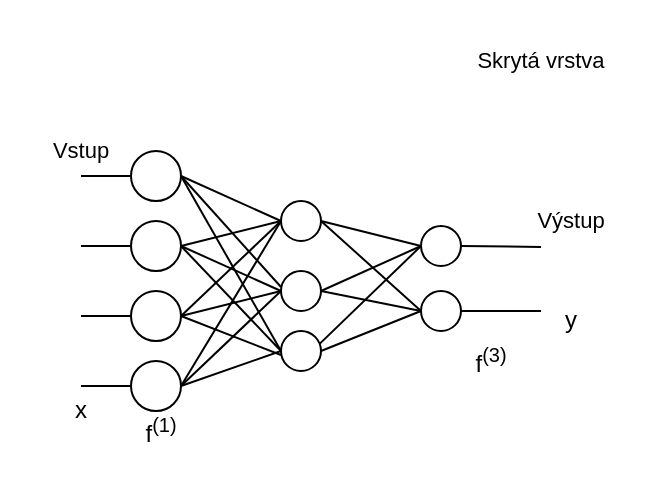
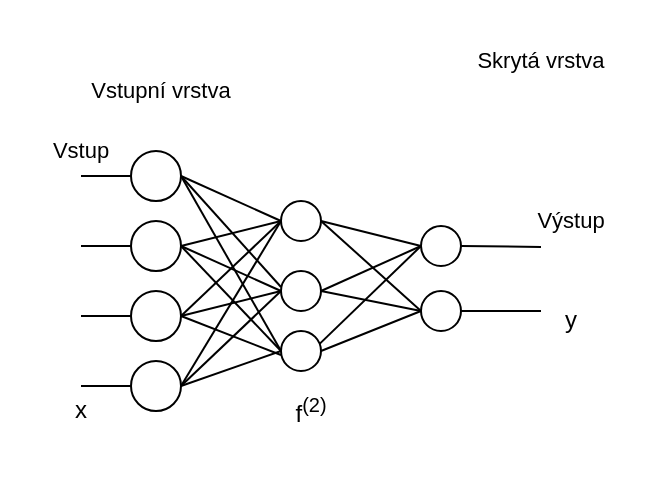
  <mxCell id="0" />
  <mxCell id="1" parent="0" />
  <mxCell id="2" style="edgeStyle=none;rounded=0;orthogonalLoop=1;jettySize=auto;html=1;exitX=1;exitY=0.5;exitDx=0;exitDy=0;entryX=0;entryY=0.5;entryDx=0;entryDy=0;endArrow=none;endFill=0;" parent="1" source="43" target="7" edge="1"><mxGeometry relative="1" as="geometry"><mxPoint x="100" y="165" as="sourcePoint" /></mxGeometry></mxCell>
  <mxCell id="3" style="edgeStyle=none;rounded=0;orthogonalLoop=1;jettySize=auto;html=1;exitX=1;exitY=0.5;exitDx=0;exitDy=0;endArrow=none;endFill=0;entryX=0;entryY=0.5;entryDx=0;entryDy=0;" parent="1" source="5" edge="1" target="11"><mxGeometry relative="1" as="geometry"><mxPoint x="140" y="195" as="targetPoint" /></mxGeometry></mxCell>
  <mxCell id="4" style="edgeStyle=orthogonalEdgeStyle;rounded=0;orthogonalLoop=1;jettySize=auto;html=1;exitX=0;exitY=0.5;exitDx=0;exitDy=0;endArrow=none;endFill=0;" edge="1" parent="1" source="5"><mxGeometry relative="1" as="geometry"><mxPoint x="40" y="193" as="targetPoint" /></mxGeometry></mxCell>
  <mxCell id="5" value="" style="ellipse;whiteSpace=wrap;html=1;aspect=fixed;" parent="1" vertex="1"><mxGeometry x="65" y="180" width="25" height="25" as="geometry" /></mxCell>
  <mxCell id="6" style="edgeStyle=none;rounded=0;orthogonalLoop=1;jettySize=auto;html=1;exitX=1;exitY=0.5;exitDx=0;exitDy=0;entryX=0;entryY=0.5;entryDx=0;entryDy=0;endArrow=none;endFill=0;" parent="1" source="7" target="13" edge="1"><mxGeometry relative="1" as="geometry" /></mxCell>
  <mxCell id="7" value="" style="ellipse;whiteSpace=wrap;html=1;aspect=fixed;" parent="1" vertex="1"><mxGeometry x="140" y="100" width="20" height="20" as="geometry" /></mxCell>
  <mxCell id="8" style="edgeStyle=none;rounded=0;orthogonalLoop=1;jettySize=auto;html=1;exitX=1;exitY=0.5;exitDx=0;exitDy=0;entryX=0;entryY=0.5;entryDx=0;entryDy=0;endArrow=none;endFill=0;" parent="1" source="9" target="13" edge="1"><mxGeometry relative="1" as="geometry" /></mxCell>
  <mxCell id="9" value="" style="ellipse;whiteSpace=wrap;html=1;aspect=fixed;" parent="1" vertex="1"><mxGeometry x="140" y="135" width="20" height="20" as="geometry" /></mxCell>
  <mxCell id="10" style="edgeStyle=none;rounded=0;orthogonalLoop=1;jettySize=auto;html=1;exitX=0.933;exitY=0.353;exitDx=0;exitDy=0;endArrow=none;endFill=0;entryX=0;entryY=0.5;entryDx=0;entryDy=0;exitPerimeter=0;" parent="1" source="11" edge="1" target="13"><mxGeometry relative="1" as="geometry"><mxPoint x="230" y="105" as="targetPoint" /></mxGeometry></mxCell>
  <mxCell id="11" value="" style="ellipse;whiteSpace=wrap;html=1;aspect=fixed;" parent="1" vertex="1"><mxGeometry x="140" y="165" width="20" height="20" as="geometry" /></mxCell>
  <mxCell id="12" style="edgeStyle=none;rounded=0;orthogonalLoop=1;jettySize=auto;html=1;exitX=1;exitY=0.5;exitDx=0;exitDy=0;endArrow=none;endFill=0;" parent="1" source="13" edge="1"><mxGeometry relative="1" as="geometry"><mxPoint x="270" y="123" as="targetPoint" /></mxGeometry></mxCell>
  <mxCell id="13" value="" style="ellipse;whiteSpace=wrap;html=1;aspect=fixed;" parent="1" vertex="1"><mxGeometry x="210" y="112.5" width="20" height="20" as="geometry" /></mxCell>
  <mxCell id="14" style="edgeStyle=none;rounded=0;orthogonalLoop=1;jettySize=auto;html=1;exitX=1;exitY=0.5;exitDx=0;exitDy=0;endArrow=none;endFill=0;" parent="1" source="15" edge="1"><mxGeometry relative="1" as="geometry"><mxPoint x="270" y="155" as="targetPoint" /></mxGeometry></mxCell>
  <mxCell id="15" value="" style="ellipse;whiteSpace=wrap;html=1;aspect=fixed;" parent="1" vertex="1"><mxGeometry x="210" y="145" width="20" height="20" as="geometry" /></mxCell>
  <mxCell id="16" style="rounded=0;orthogonalLoop=1;jettySize=auto;html=1;entryX=0;entryY=0.5;entryDx=0;entryDy=0;endArrow=none;endFill=0;exitX=1;exitY=0.5;exitDx=0;exitDy=0;" parent="1" target="7" edge="1" source="39"><mxGeometry relative="1" as="geometry"><mxPoint x="100" y="35" as="sourcePoint" /></mxGeometry></mxCell>
  <mxCell id="17" style="edgeStyle=none;rounded=0;orthogonalLoop=1;jettySize=auto;html=1;exitX=1;exitY=0.5;exitDx=0;exitDy=0;entryX=0;entryY=0.5;entryDx=0;entryDy=0;endArrow=none;endFill=0;" parent="1" source="41" target="7" edge="1"><mxGeometry relative="1" as="geometry"><mxPoint x="100" y="95" as="sourcePoint" /></mxGeometry></mxCell>
  <mxCell id="18" style="rounded=0;orthogonalLoop=1;jettySize=auto;html=1;entryX=0;entryY=0.4;entryDx=0;entryDy=0;endArrow=none;endFill=0;exitX=1;exitY=0.5;exitDx=0;exitDy=0;entryPerimeter=0;" parent="1" source="39" target="9" edge="1"><mxGeometry relative="1" as="geometry"><mxPoint x="100" y="35" as="sourcePoint" /><mxPoint x="150" y="80" as="targetPoint" /></mxGeometry></mxCell>
  <mxCell id="19" style="rounded=0;orthogonalLoop=1;jettySize=auto;html=1;entryX=0;entryY=0.5;entryDx=0;entryDy=0;endArrow=none;endFill=0;exitX=1;exitY=0.5;exitDx=0;exitDy=0;" parent="1" source="39" target="11" edge="1"><mxGeometry relative="1" as="geometry"><mxPoint x="100" y="35" as="sourcePoint" /><mxPoint x="150" y="135" as="targetPoint" /></mxGeometry></mxCell>
  <mxCell id="20" style="edgeStyle=none;rounded=0;orthogonalLoop=1;jettySize=auto;html=1;exitX=1;exitY=0.5;exitDx=0;exitDy=0;entryX=0;entryY=0.5;entryDx=0;entryDy=0;endArrow=none;endFill=0;" parent="1" source="41" target="9" edge="1"><mxGeometry relative="1" as="geometry"><mxPoint x="100" y="95" as="sourcePoint" /><mxPoint x="150" y="80" as="targetPoint" /></mxGeometry></mxCell>
  <mxCell id="21" style="edgeStyle=none;rounded=0;orthogonalLoop=1;jettySize=auto;html=1;entryX=0;entryY=0.5;entryDx=0;entryDy=0;endArrow=none;endFill=0;exitX=1;exitY=0.5;exitDx=0;exitDy=0;" parent="1" source="41" target="11" edge="1"><mxGeometry relative="1" as="geometry"><mxPoint x="120" y="225" as="sourcePoint" /><mxPoint x="150" y="140" as="targetPoint" /></mxGeometry></mxCell>
  <mxCell id="22" style="edgeStyle=none;rounded=0;orthogonalLoop=1;jettySize=auto;html=1;exitX=1;exitY=0.5;exitDx=0;exitDy=0;entryX=0;entryY=0.5;entryDx=0;entryDy=0;endArrow=none;endFill=0;" parent="1" source="43" target="9" edge="1"><mxGeometry relative="1" as="geometry"><mxPoint x="100" y="165" as="sourcePoint" /><mxPoint x="150" y="80" as="targetPoint" /></mxGeometry></mxCell>
  <mxCell id="23" style="edgeStyle=none;rounded=0;orthogonalLoop=1;jettySize=auto;html=1;exitX=1;exitY=0.5;exitDx=0;exitDy=0;entryX=0;entryY=0.6;entryDx=0;entryDy=0;endArrow=none;endFill=0;entryPerimeter=0;" parent="1" source="43" target="11" edge="1"><mxGeometry relative="1" as="geometry"><mxPoint x="100" y="165" as="sourcePoint" /><mxPoint x="150" y="140" as="targetPoint" /></mxGeometry></mxCell>
  <mxCell id="24" style="edgeStyle=none;rounded=0;orthogonalLoop=1;jettySize=auto;html=1;exitX=1;exitY=0.5;exitDx=0;exitDy=0;endArrow=none;endFill=0;entryX=0;entryY=0.5;entryDx=0;entryDy=0;" parent="1" source="5" target="9" edge="1"><mxGeometry relative="1" as="geometry"><mxPoint x="150" y="205" as="targetPoint" /><mxPoint x="110" y="235" as="sourcePoint" /></mxGeometry></mxCell>
  <mxCell id="25" style="edgeStyle=none;rounded=0;orthogonalLoop=1;jettySize=auto;html=1;exitX=1;exitY=0.5;exitDx=0;exitDy=0;endArrow=none;endFill=0;entryX=0;entryY=0.5;entryDx=0;entryDy=0;" parent="1" source="5" target="7" edge="1"><mxGeometry relative="1" as="geometry"><mxPoint x="150" y="140" as="targetPoint" /><mxPoint x="110" y="235" as="sourcePoint" /></mxGeometry></mxCell>
  <mxCell id="26" style="edgeStyle=none;rounded=0;orthogonalLoop=1;jettySize=auto;html=1;exitX=1;exitY=0.5;exitDx=0;exitDy=0;entryX=0;entryY=0.5;entryDx=0;entryDy=0;endArrow=none;endFill=0;" parent="1" source="7" target="15" edge="1"><mxGeometry relative="1" as="geometry"><mxPoint x="200" y="80" as="sourcePoint" /><mxPoint x="240" y="110" as="targetPoint" /></mxGeometry></mxCell>
  <mxCell id="27" style="edgeStyle=none;rounded=0;orthogonalLoop=1;jettySize=auto;html=1;endArrow=none;endFill=0;entryX=0;entryY=0.5;entryDx=0;entryDy=0;exitX=1;exitY=0.5;exitDx=0;exitDy=0;" parent="1" target="15" edge="1" source="11"><mxGeometry relative="1" as="geometry"><mxPoint x="230" y="105" as="targetPoint" /><mxPoint x="170" y="175" as="sourcePoint" /></mxGeometry></mxCell>
  <mxCell id="28" style="edgeStyle=none;rounded=0;orthogonalLoop=1;jettySize=auto;html=1;exitX=1;exitY=0.5;exitDx=0;exitDy=0;endArrow=none;endFill=0;entryX=0;entryY=0.5;entryDx=0;entryDy=0;" parent="1" source="9" target="15" edge="1"><mxGeometry relative="1" as="geometry"><mxPoint x="240" y="170" as="targetPoint" /><mxPoint x="200" y="200" as="sourcePoint" /></mxGeometry></mxCell>
+ <mxCell id="29" value="&lt;font style=&quot;font-size: 11px&quot;&gt;Vstupní vrstva&lt;/font&gt;" style="text;html=1;align=center;verticalAlign=middle;resizable=0;points=[];autosize=1;" parent="1" vertex="1"><mxGeometry x="35" y="35" width="90" height="20" as="geometry" /></mxCell>
  <mxCell id="30" value="&lt;font style=&quot;font-size: 11px&quot;&gt;Vstup&lt;/font&gt;" style="text;html=1;align=center;verticalAlign=middle;resizable=0;points=[];autosize=1;" parent="1" vertex="1"><mxGeometry x="20" y="65" width="40" height="20" as="geometry" /></mxCell>
  <mxCell id="31" value="&lt;font style=&quot;font-size: 11px&quot;&gt;Skrytá vrstva&lt;/font&gt;" style="text;html=1;align=center;verticalAlign=middle;resizable=0;points=[];autosize=1;" parent="1" vertex="1"><mxGeometry x="230" y="20" width="80" height="20" as="geometry" /></mxCell>
  <mxCell id="32" value="&lt;font style=&quot;font-size: 11px&quot;&gt;Výstup&lt;/font&gt;" style="text;html=1;align=center;verticalAlign=middle;resizable=0;points=[];autosize=1;" parent="1" vertex="1"><mxGeometry x="260" y="100" width="50" height="20" as="geometry" /></mxCell>
  <mxCell id="33" value="x" style="text;html=1;align=center;verticalAlign=middle;resizable=0;points=[];autosize=1;" parent="1" vertex="1"><mxGeometry x="30" y="195" width="20" height="20" as="geometry" /></mxCell>
- <mxCell id="34" value="f&lt;sup&gt;(1)&lt;/sup&gt;" style="text;html=1;align=center;verticalAlign=middle;resizable=0;points=[];autosize=1;" parent="1" vertex="1"><mxGeometry x="65" y="205" width="30" height="20" as="geometry" /></mxCell>
- <mxCell id="36" value="f&lt;sup&gt;(3)&lt;/sup&gt;" style="text;html=1;align=center;verticalAlign=middle;resizable=0;points=[];autosize=1;" parent="1" vertex="1"><mxGeometry x="230" y="170" width="30" height="20" as="geometry" /></mxCell>
+ <mxCell id="35" value="f&lt;sup&gt;(2)&lt;/sup&gt;" style="text;html=1;align=center;verticalAlign=middle;resizable=0;points=[];autosize=1;" parent="1" vertex="1"><mxGeometry x="140" y="195" width="30" height="20" as="geometry" /></mxCell>
  <mxCell id="37" value="y" style="text;html=1;align=center;verticalAlign=middle;resizable=0;points=[];autosize=1;" parent="1" vertex="1"><mxGeometry x="275" y="150" width="20" height="20" as="geometry" /></mxCell>
  <mxCell id="38" style="edgeStyle=orthogonalEdgeStyle;rounded=0;orthogonalLoop=1;jettySize=auto;html=1;exitX=0;exitY=0.5;exitDx=0;exitDy=0;endArrow=none;endFill=0;" edge="1" parent="1" source="39"><mxGeometry relative="1" as="geometry"><mxPoint x="40" y="88" as="targetPoint" /></mxGeometry></mxCell>
  <mxCell id="39" value="" style="ellipse;whiteSpace=wrap;html=1;aspect=fixed;" vertex="1" parent="1"><mxGeometry x="65" y="75" width="25" height="25" as="geometry" /></mxCell>
  <mxCell id="40" style="edgeStyle=orthogonalEdgeStyle;rounded=0;orthogonalLoop=1;jettySize=auto;html=1;exitX=0;exitY=0.5;exitDx=0;exitDy=0;endArrow=none;endFill=0;" edge="1" parent="1" source="41"><mxGeometry relative="1" as="geometry"><mxPoint x="40" y="123" as="targetPoint" /></mxGeometry></mxCell>
  <mxCell id="41" value="" style="ellipse;whiteSpace=wrap;html=1;aspect=fixed;" vertex="1" parent="1"><mxGeometry x="65" y="110" width="25" height="25" as="geometry" /></mxCell>
  <mxCell id="42" style="edgeStyle=orthogonalEdgeStyle;rounded=0;orthogonalLoop=1;jettySize=auto;html=1;exitX=0;exitY=0.5;exitDx=0;exitDy=0;endArrow=none;endFill=0;" edge="1" parent="1" source="43"><mxGeometry relative="1" as="geometry"><mxPoint x="40" y="158" as="targetPoint" /></mxGeometry></mxCell>
  <mxCell id="43" value="" style="ellipse;whiteSpace=wrap;html=1;aspect=fixed;" vertex="1" parent="1"><mxGeometry x="65" y="145" width="25" height="25" as="geometry" /></mxCell>
